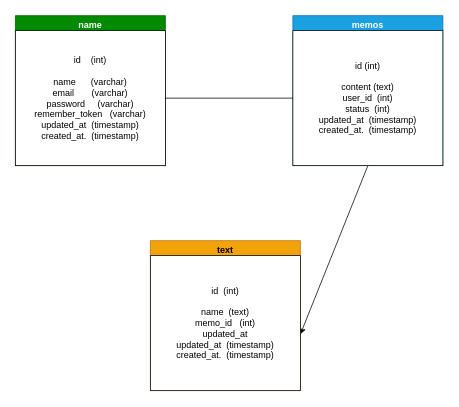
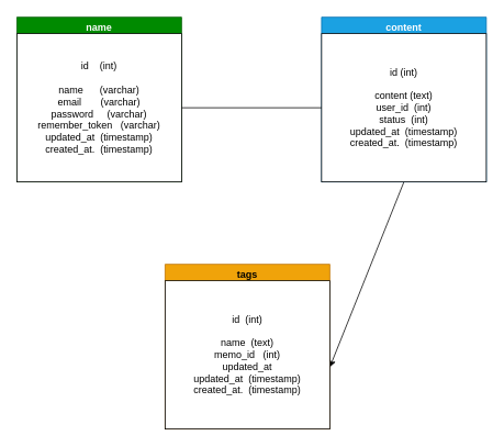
  <mxCell id="0" />
  <mxCell id="1" parent="0" />
  <mxCell id="2" value="name" style="swimlane;fillColor=#008a00;fontColor=#ffffff;strokeColor=#005700;" parent="1" vertex="1"><mxGeometry x="20" y="20" width="200" height="200" as="geometry" /></mxCell>
  <mxCell id="3" value="id&amp;nbsp; &amp;nbsp; (int)&lt;br&gt;&lt;br&gt;name&amp;nbsp; &amp;nbsp; &amp;nbsp; (varchar)&lt;br&gt;email&amp;nbsp; &amp;nbsp; &amp;nbsp; &amp;nbsp;(varchar)&lt;br&gt;password&amp;nbsp; &amp;nbsp; &amp;nbsp;(varchar)&lt;br&gt;remember_token&amp;nbsp; &amp;nbsp;(varchar)&lt;br&gt;updated_at&amp;nbsp; (timestamp)&lt;br&gt;created_at.&amp;nbsp; (timestamp)" style="rounded=0;whiteSpace=wrap;html=1;align=center;" parent="2" vertex="1"><mxGeometry y="20" width="200" height="180" as="geometry" /></mxCell>
  <mxCell id="4" style="edgeStyle=none;html=1;exitX=0.5;exitY=1;exitDx=0;exitDy=0;entryX=1;entryY=0.583;entryDx=0;entryDy=0;entryPerimeter=0;" edge="1" parent="1" source="5" target="8"><mxGeometry relative="1" as="geometry" /></mxCell>
- <mxCell id="5" value="memos" style="swimlane;fillColor=#1ba1e2;fontColor=#ffffff;strokeColor=#006EAF;" parent="1" vertex="1"><mxGeometry x="390" y="20" width="200" height="200" as="geometry" /></mxCell>
+ <mxCell id="5" value="content" style="swimlane;fillColor=#1ba1e2;fontColor=#ffffff;strokeColor=#006EAF;" parent="1" vertex="1"><mxGeometry x="390" y="20" width="200" height="200" as="geometry" /></mxCell>
  <mxCell id="6" value="id (int)&lt;br&gt;&lt;br&gt;content (text)&lt;br&gt;user_id&amp;nbsp; (int)&lt;br&gt;status&amp;nbsp; (int)&lt;br&gt;updated_at&amp;nbsp; (timestamp)&lt;br&gt;created_at.&amp;nbsp; (timestamp)" style="whiteSpace=wrap;html=1;align=center;" vertex="1" parent="5"><mxGeometry y="20" width="200" height="180" as="geometry" /></mxCell>
- <mxCell id="7" value="text" style="swimlane;fillColor=#f0a30a;fontColor=#000000;strokeColor=#BD7000;" parent="1" vertex="1"><mxGeometry x="200" y="320" width="200" height="200" as="geometry" /></mxCell>
+ <mxCell id="7" value="tags" style="swimlane;fillColor=#f0a30a;fontColor=#000000;strokeColor=#BD7000;" parent="1" vertex="1"><mxGeometry x="200" y="320" width="200" height="200" as="geometry" /></mxCell>
  <mxCell id="8" value="id&amp;nbsp; (int)&lt;br&gt;&lt;br&gt;name&amp;nbsp; (text)&lt;br&gt;memo_id&amp;nbsp; &amp;nbsp;(int)&lt;br&gt;updated_at&lt;br&gt;updated_at&amp;nbsp; (timestamp)&lt;br&gt;created_at.&amp;nbsp; (timestamp)" style="whiteSpace=wrap;html=1;align=center;" vertex="1" parent="7"><mxGeometry y="20" width="200" height="180" as="geometry" /></mxCell>
  <mxCell id="9" value="" style="endArrow=none;html=1;exitX=1;exitY=0.5;exitDx=0;exitDy=0;entryX=0;entryY=0.5;entryDx=0;entryDy=0;" edge="1" parent="1" source="3" target="6"><mxGeometry width="50" height="50" relative="1" as="geometry"><mxPoint x="300" y="230" as="sourcePoint" /><mxPoint x="350" y="180" as="targetPoint" /></mxGeometry></mxCell>
